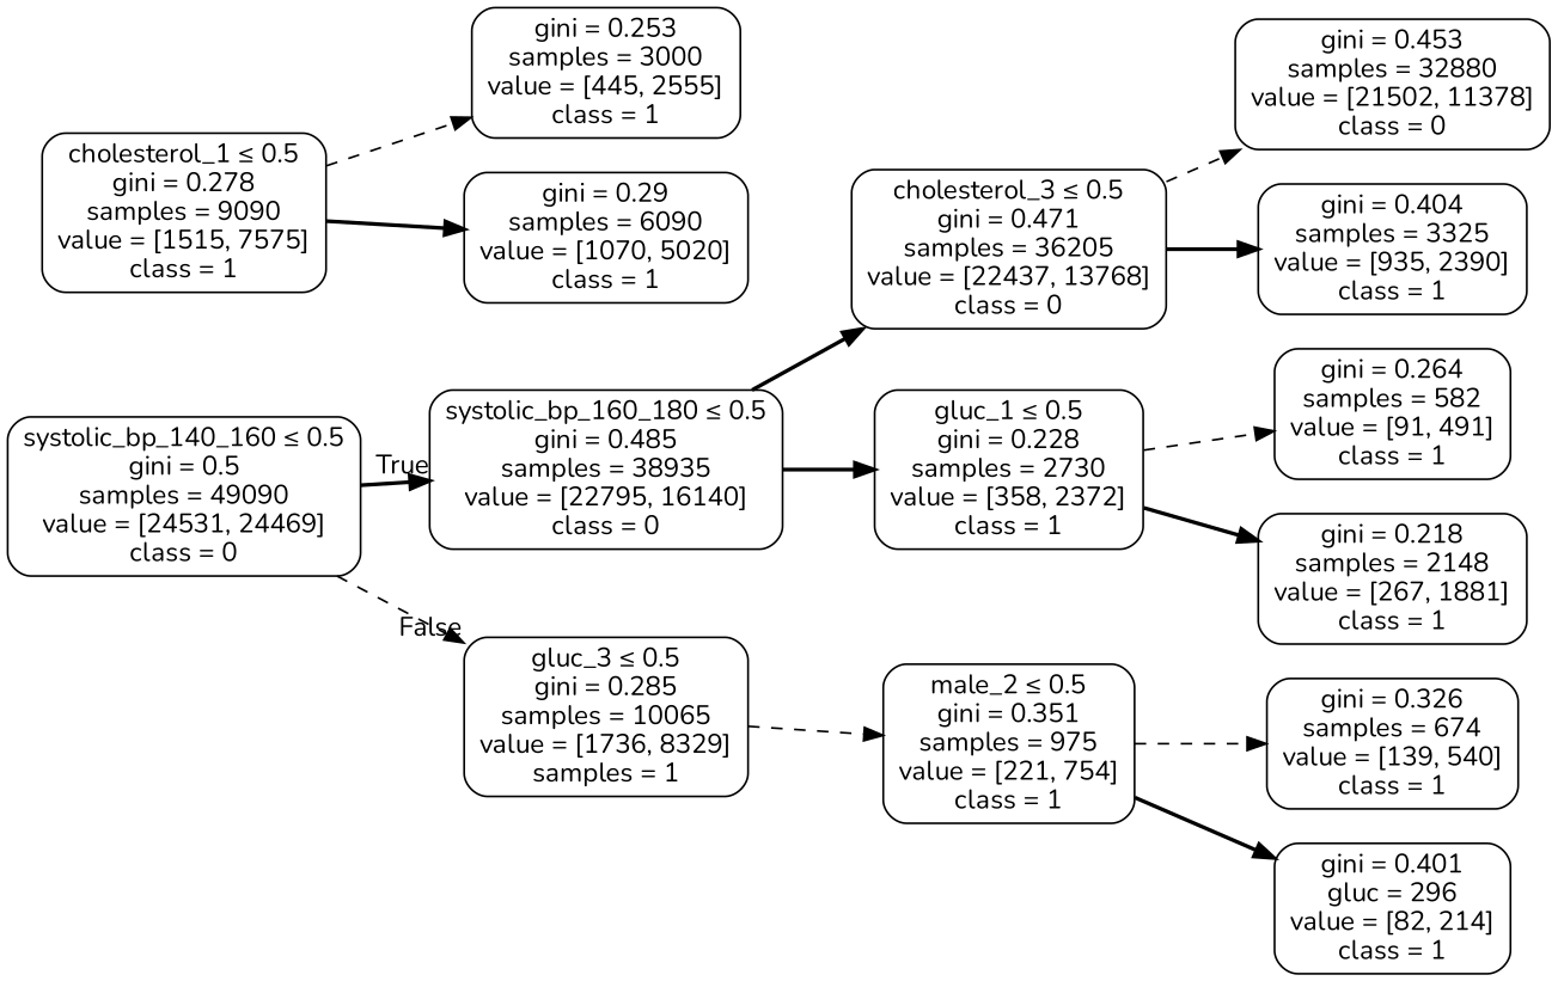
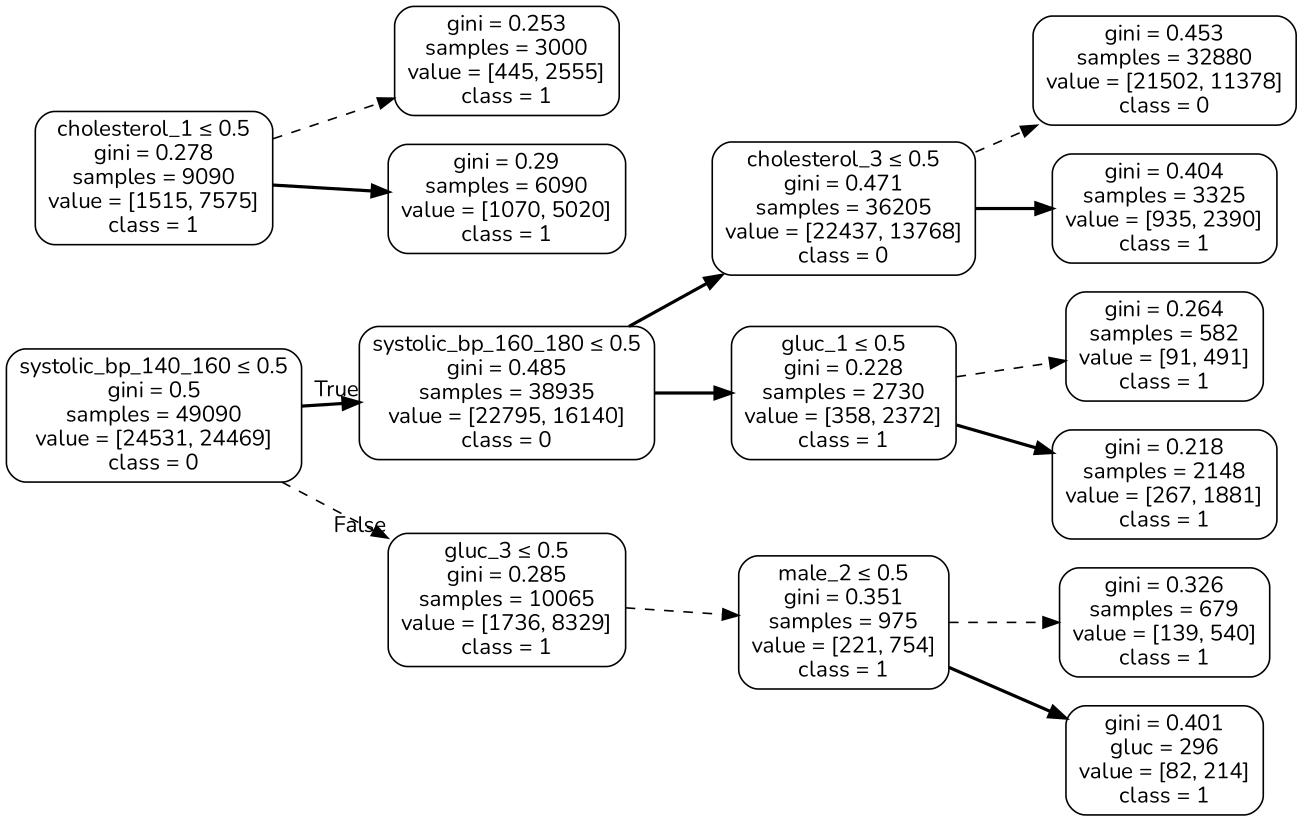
  digraph {
    fontname=Nunito
    rankdir=LR
    node [color=black fontname=Nunito shape=box style=rounded]
    edge [fontname=Nunito style=bold]
    n1 [label=<systolic_bp_140_160 &le; 0.5<br/>gini = 0.5<br/>samples = 49090<br/>value = [24531, 24469]<br/>class = 0>]
    n2 [label=<systolic_bp_160_180 &le; 0.5<br/>gini = 0.485<br/>samples = 38935<br/>value = [22795, 16140]<br/>class = 0>]
-   n3 [label=<gluc_3 &le; 0.5<br/>gini = 0.285<br/>samples = 10065<br/>value = [1736, 8329]<br/>samples = 1>]
+   n3 [label=<gluc_3 &le; 0.5<br/>gini = 0.285<br/>samples = 10065<br/>value = [1736, 8329]<br/>class = 1>]
    n4 [label=<cholesterol_3 &le; 0.5<br/>gini = 0.471<br/>samples = 36205<br/>value = [22437, 13768]<br/>class = 0>]
    n5 [label=<gluc_1 &le; 0.5<br/>gini = 0.228<br/>samples = 2730<br/>value = [358, 2372]<br/>class = 1>]
    n6 [label=<male_2 &le; 0.5<br/>gini = 0.351<br/>samples = 975<br/>value = [221, 754]<br/>class = 1>]
    n7 [label=<gini = 0.453<br/>samples = 32880<br/>value = [21502, 11378]<br/>class = 0>]
    n8 [label=<gini = 0.404<br/>samples = 3325<br/>value = [935, 2390]<br/>class = 1>]
    n9 [label=<gini = 0.264<br/>samples = 582<br/>value = [91, 491]<br/>class = 1>]
    n10 [label=<gini = 0.218<br/>samples = 2148<br/>value = [267, 1881]<br/>class = 1>]
    n11 [label=<cholesterol_1 &le; 0.5<br/>gini = 0.278<br/>samples = 9090<br/>value = [1515, 7575]<br/>class = 1>]
    n12 [label=<gini = 0.253<br/>samples = 3000<br/>value = [445, 2555]<br/>class = 1>]
    n13 [label=<gini = 0.29<br/>samples = 6090<br/>value = [1070, 5020]<br/>class = 1>]
-   n14 [label=<gini = 0.326<br/>samples = 674<br/>value = [139, 540]<br/>class = 1>]
+   n14 [label=<gini = 0.326<br/>samples = 679<br/>value = [139, 540]<br/>class = 1>]
    n15 [label=<gini = 0.401<br/>gluc = 296<br/>value = [82, 214]<br/>class = 1>]
    n1 -> n2 [headlabel=True labelangle=45 labeldistance=2.5]
    n1 -> n3 [headlabel=False labelangle=-45 labeldistance=2.5 style=dashed]
    n2 -> n4
    n2 -> n5
    n3 -> n6 [style=dashed]
    n4 -> n7 [style=dashed]
    n4 -> n8
    n5 -> n9 [style=dashed]
    n5 -> n10
    n6 -> n14 [style=dashed]
    n6 -> n15
    n11 -> n12 [style=dashed]
    n11 -> n13
  }
